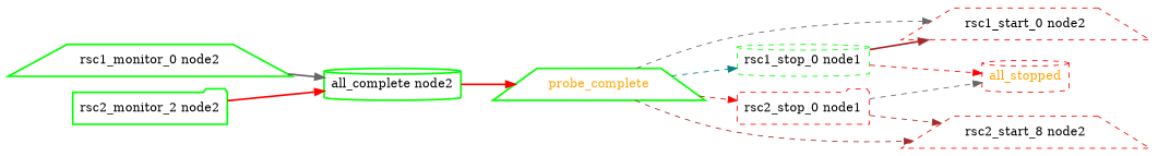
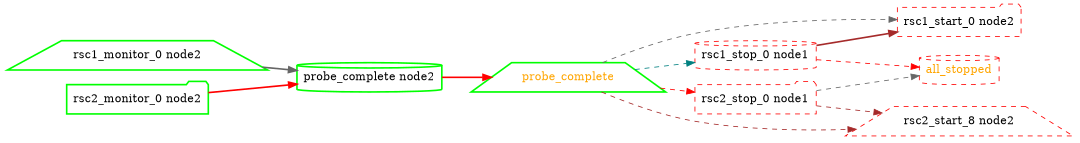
  digraph {
    rankdir=LR
    node [color=red fontcolor=black shape=cylinder style=dashed]
    edge [color=red style=dashed]
    all_stopped [fontcolor=orange]
-   "probe_complete node2" [color=green style=bold label="all_complete node2"]
+   "probe_complete node2" [color=green style=bold]
    probe_complete [color=green fontcolor=orange shape=trapezium style=bold]
-   "rsc1_start_0 node2" [shape=trapezium]
-   "rsc1_stop_0 node1" [color=green]
+   "rsc1_start_0 node2" [shape=folder]
+   "rsc1_stop_0 node1"
    n6 [label="rsc2_start_8 node2" shape=trapezium]
    "rsc2_stop_0 node1" [shape=folder]
    "rsc1_monitor_0 node2" [color=green shape=trapezium style=bold]
-   "rsc2_monitor_0 node2" [color=green shape=folder style=bold label="rsc2_monitor_2 node2"]
+   "rsc2_monitor_0 node2" [color=green shape=folder style=bold]
    "probe_complete node2" -> probe_complete [style=bold]
    probe_complete -> "rsc1_start_0 node2" [color=gray40]
    probe_complete -> "rsc1_stop_0 node1" [color=teal]
    probe_complete -> n6 [color=brown]
    probe_complete -> "rsc2_stop_0 node1"
    "rsc1_stop_0 node1" -> all_stopped
    "rsc1_stop_0 node1" -> "rsc1_start_0 node2" [color=brown style=bold]
    "rsc2_stop_0 node1" -> all_stopped [color=gray40]
    "rsc2_stop_0 node1" -> n6 [color=brown]
    "rsc1_monitor_0 node2" -> "probe_complete node2" [color=gray40 style=bold]
    "rsc2_monitor_0 node2" -> "probe_complete node2" [style=bold]
  }
